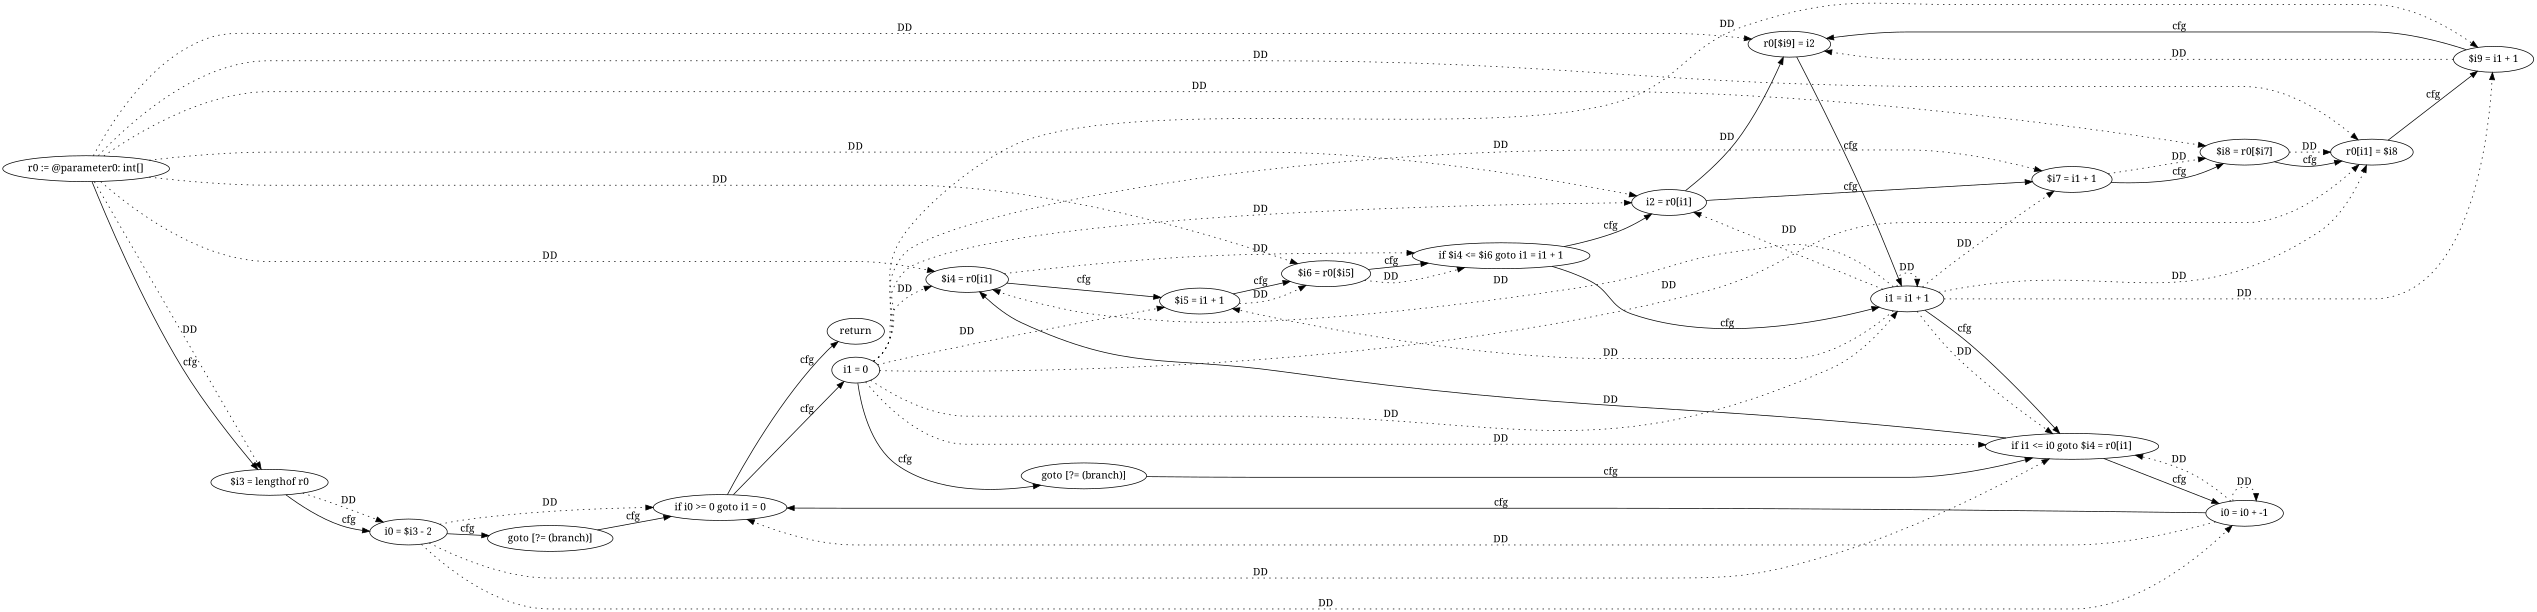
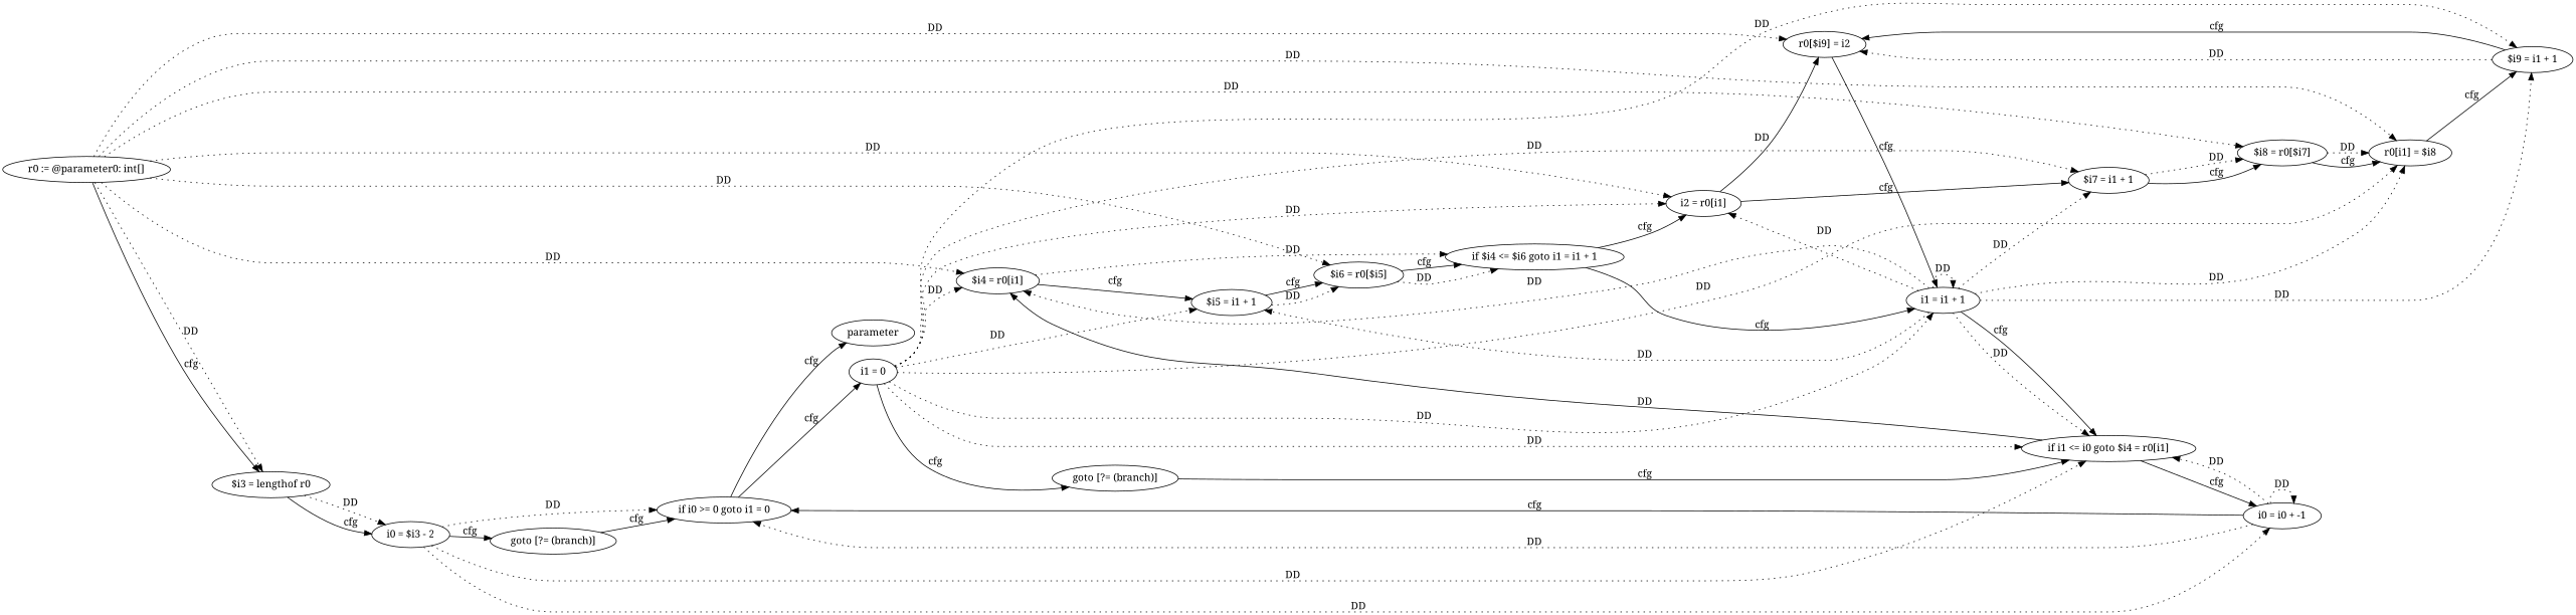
  digraph {
    fontname="Noto Serif"
    rankdir=LR
    node [fontname="Noto Serif"]
    edge [fontname="Noto Serif" style=dotted]
    n1 [label="r0 := @parameter0: int[]"]
    n2 [label="$i3 = lengthof r0"]
    n3 [label="$i4 = r0[i1]"]
    n4 [label="$i6 = r0[$i5]"]
    n5 [label="i2 = r0[i1]"]
    n6 [label="$i8 = r0[$i7]"]
    n7 [label="r0[i1] = $i8"]
    n8 [label="r0[$i9] = i2"]
    n9 [label="i0 = $i3 - 2"]
    n10 [label="$i5 = i1 + 1"]
    n11 [label="if $i4 <= $i6 goto i1 = i1 + 1"]
    n12 [label="$i7 = i1 + 1"]
    n13 [label="$i9 = i1 + 1"]
    n14 [label="i1 = i1 + 1"]
    n15 [label="goto [?= (branch)]"]
    n16 [label="if i1 <= i0 goto $i4 = r0[i1]"]
    n17 [label="i0 = i0 + -1"]
    n18 [label="if i0 >= 0 goto i1 = 0"]
    n19 [label="i1 = 0"]
-   n20 [label=return]
+   n20 [label=parameter]
    n21 [label="goto [?= (branch)]"]
    n1 -> n2 [label=DD]
    n1 -> n2 [label=cfg style=""]
    n1 -> n3 [label=DD]
    n1 -> n4 [label=DD]
    n1 -> n5 [label=DD]
    n1 -> n6 [label=DD]
    n1 -> n7 [label=DD]
    n1 -> n8 [label=DD]
    n2 -> n9 [label=DD]
    n2 -> n9 [label=cfg style=""]
    n3 -> n10 [label=cfg style=""]
    n3 -> n11 [label=DD]
    n4 -> n11 [label=DD]
    n4 -> n11 [label=cfg style=""]
    n5 -> n8 [label=DD style=solid]
    n5 -> n12 [label=cfg style=""]
    n6 -> n7 [label=DD]
    n6 -> n7 [label=cfg style=""]
    n7 -> n13 [label=cfg style=""]
    n8 -> n14 [label=cfg style=""]
    n9 -> n15 [label=cfg style=""]
    n9 -> n16 [label=DD]
    n9 -> n17 [label=DD]
    n9 -> n18 [label=DD]
    n10 -> n4 [label=DD]
    n10 -> n4 [label=cfg style=""]
    n11 -> n5 [label=cfg style=""]
    n11 -> n14 [label=cfg style=""]
    n12 -> n6 [label=DD]
    n12 -> n6 [label=cfg style=""]
    n13 -> n8 [label=DD]
    n13 -> n8 [label=cfg style=""]
    n14 -> n3 [label=DD]
    n14 -> n5 [label=DD]
    n14 -> n7 [label=DD]
    n14 -> n10 [label=DD]
    n14 -> n12 [label=DD]
    n14 -> n13 [label=DD]
    n14 -> n14 [label=DD]
    n14 -> n16 [label=DD]
    n14 -> n16 [label=cfg style=""]
    n15 -> n18 [label=cfg style=""]
    n16 -> n3 [label=DD style=""]
    n16 -> n17 [label=cfg style=""]
    n17 -> n16 [label=DD]
    n17 -> n17 [label=DD]
    n17 -> n18 [label=DD]
    n17 -> n18 [label=cfg style=""]
    n18 -> n19 [label=cfg style=""]
    n18 -> n20 [label=cfg style=""]
    n19 -> n3 [label=DD]
    n19 -> n5 [label=DD]
    n19 -> n7 [label=DD]
    n19 -> n10 [label=DD]
    n19 -> n12 [label=DD]
    n19 -> n13 [label=DD]
    n19 -> n14 [label=DD]
    n19 -> n16 [label=DD]
    n19 -> n21 [label=cfg style=""]
    n21 -> n16 [label=cfg style=""]
  }
